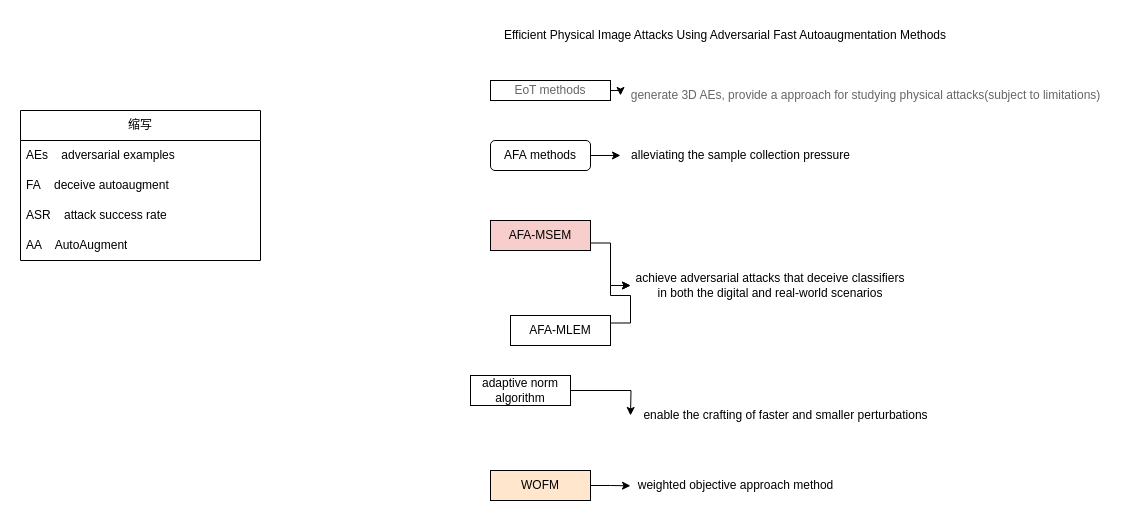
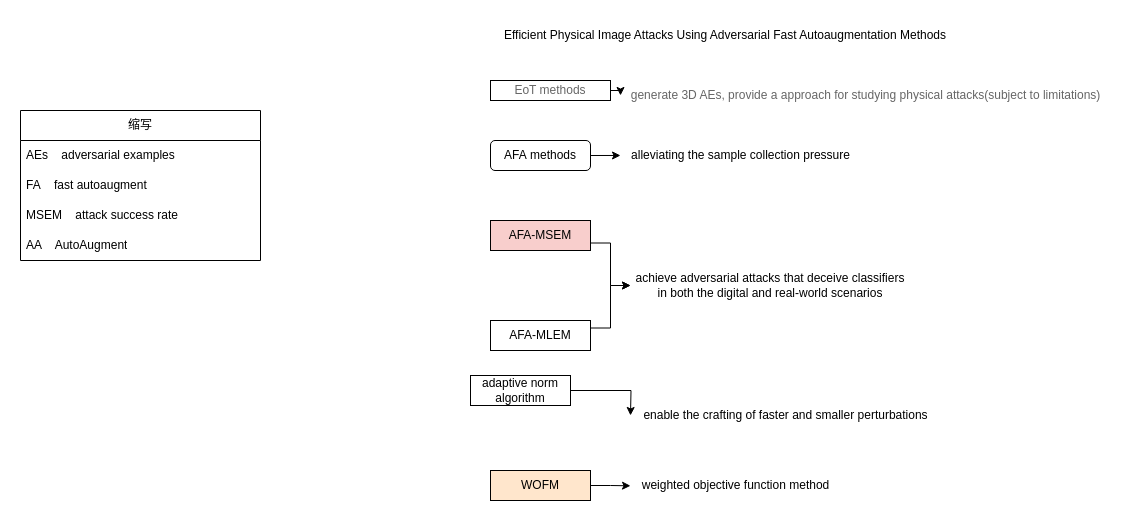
  <mxCell id="0" />
  <mxCell id="1" parent="0" />
  <mxCell id="2" value="Efficient Physical Image Attacks Using Adversarial Fast Autoaugmentation Methods" style="text;html=1;strokeColor=none;fillColor=none;align=center;verticalAlign=middle;whiteSpace=wrap;rounded=0;" parent="1" vertex="1"><mxGeometry x="450" y="20" width="550" height="30" as="geometry" /></mxCell>
  <mxCell id="3" style="edgeStyle=orthogonalEdgeStyle;rounded=0;orthogonalLoop=1;jettySize=auto;html=1;exitX=1;exitY=0.5;exitDx=0;exitDy=0;fontColor=#666666;" parent="1" source="4" edge="1"><mxGeometry relative="1" as="geometry"><mxPoint x="620" y="94.966" as="targetPoint" /></mxGeometry></mxCell>
  <mxCell id="4" value="EoT methods" style="rounded=0;whiteSpace=wrap;html=1;fontColor=#666666;" parent="1" vertex="1"><mxGeometry x="490" y="80" width="120" height="20" as="geometry" /></mxCell>
  <mxCell id="5" value="generate 3D AEs, provide a approach for studying physical attacks(subject to limitations)" style="text;html=1;align=center;verticalAlign=middle;resizable=0;points=[];autosize=1;strokeColor=none;fillColor=none;fontColor=#666666;" parent="1" vertex="1"><mxGeometry x="620" y="80" width="490" height="30" as="geometry" /></mxCell>
  <mxCell id="6" style="edgeStyle=orthogonalEdgeStyle;rounded=0;orthogonalLoop=1;jettySize=auto;html=1;exitX=1;exitY=0.5;exitDx=0;exitDy=0;" parent="1" source="7" edge="1"><mxGeometry relative="1" as="geometry"><mxPoint x="620" y="154.966" as="targetPoint" /></mxGeometry></mxCell>
  <mxCell id="7" value="AFA&amp;nbsp;methods" style="whiteSpace=wrap;html=1;rounded=1;" parent="1" vertex="1"><mxGeometry y="140" width="100" height="30" as="geometry" x="490" /></mxCell>
  <mxCell id="8" value="alleviating the sample collection pressure" style="text;html=1;align=center;verticalAlign=middle;resizable=0;points=[];autosize=1;strokeColor=none;fillColor=none;" parent="1" vertex="1"><mxGeometry x="620" y="140" width="240" height="30" as="geometry" /></mxCell>
  <mxCell id="9" style="edgeStyle=orthogonalEdgeStyle;rounded=0;orthogonalLoop=1;jettySize=auto;html=1;exitX=1;exitY=0.75;exitDx=0;exitDy=0;entryX=0;entryY=0.5;entryDx=0;entryDy=0;" parent="1" source="10" target="13" edge="1"><mxGeometry relative="1" as="geometry" /></mxCell>
  <mxCell id="10" value="AFA-MSEM" style="rounded=0;whiteSpace=wrap;html=1;fillColor=#f8cecc;" parent="1" vertex="1"><mxGeometry y="220" width="100" height="30" as="geometry" x="490" /></mxCell>
  <mxCell id="11" style="edgeStyle=orthogonalEdgeStyle;rounded=0;orthogonalLoop=1;jettySize=auto;html=1;exitX=1;exitY=0.25;exitDx=0;exitDy=0;entryX=0;entryY=0.5;entryDx=0;entryDy=0;" parent="1" source="12" target="13" edge="1"><mxGeometry relative="1" as="geometry" /></mxCell>
- <mxCell id="12" value="AFA-MLEM" style="rounded=0;whiteSpace=wrap;html=1;" parent="1" vertex="1"><mxGeometry x="510" y="315" width="100" height="30" as="geometry" /></mxCell>
+ <mxCell id="12" value="AFA-MLEM" style="rounded=0;whiteSpace=wrap;html=1;" parent="1" vertex="1"><mxGeometry y="320" width="100" height="30" as="geometry" x="490" /></mxCell>
  <mxCell id="13" value="achieve adversarial attacks that deceive classifiers in both the digital and real-world scenarios" style="text;html=1;strokeColor=none;fillColor=none;align=center;verticalAlign=middle;whiteSpace=wrap;rounded=0;" parent="1" vertex="1"><mxGeometry x="630" y="270" width="280" height="30" as="geometry" /></mxCell>
  <mxCell id="14" style="edgeStyle=orthogonalEdgeStyle;rounded=0;orthogonalLoop=1;jettySize=auto;html=1;exitX=1;exitY=0.5;exitDx=0;exitDy=0;" parent="1" source="15" edge="1"><mxGeometry relative="1" as="geometry"><mxPoint x="630" y="414.966" as="targetPoint" /></mxGeometry></mxCell>
  <mxCell id="15" value="adaptive norm algorithm" style="rounded=0;whiteSpace=wrap;html=1;" parent="1" vertex="1"><mxGeometry x="470" y="375" width="100" height="30" as="geometry" /></mxCell>
  <mxCell id="16" value="enable the crafting of faster and smaller perturbations" style="text;html=1;align=center;verticalAlign=middle;resizable=0;points=[];autosize=1;strokeColor=none;fillColor=none;" parent="1" vertex="1"><mxGeometry x="630" y="400" width="310" height="30" as="geometry" /></mxCell>
  <mxCell id="17" value="缩写" style="swimlane;fontStyle=0;childLayout=stackLayout;horizontal=1;startSize=30;horizontalStack=0;resizeParent=1;resizeParentMax=0;resizeLast=0;collapsible=1;marginBottom=0;whiteSpace=wrap;html=1;" parent="1" vertex="1"><mxGeometry x="20" y="110" width="240" height="150" as="geometry"><mxRectangle x="-390" y="150" width="60" height="30" as="alternateBounds" /></mxGeometry></mxCell>
  <mxCell id="18" value="AEs&amp;nbsp; &amp;nbsp; adversarial examples" style="text;strokeColor=none;fillColor=none;align=left;verticalAlign=middle;spacingLeft=4;spacingRight=4;overflow=hidden;points=[[0,0.5],[1,0.5]];portConstraint=eastwest;rotatable=0;whiteSpace=wrap;html=1;" parent="17" vertex="1"><mxGeometry y="30" width="240" height="30" as="geometry" /></mxCell>
- <mxCell id="19" value="FA&amp;nbsp; &amp;nbsp; deceive autoaugment" style="text;strokeColor=none;fillColor=none;align=left;verticalAlign=middle;spacingLeft=4;spacingRight=4;overflow=hidden;points=[[0,0.5],[1,0.5]];portConstraint=eastwest;rotatable=0;whiteSpace=wrap;html=1;" parent="17" vertex="1"><mxGeometry y="60" width="240" height="30" as="geometry" /></mxCell>
- <mxCell id="20" value="ASR&amp;nbsp; &amp;nbsp; attack success rate" style="text;strokeColor=none;fillColor=none;align=left;verticalAlign=middle;spacingLeft=4;spacingRight=4;overflow=hidden;points=[[0,0.5],[1,0.5]];portConstraint=eastwest;rotatable=0;whiteSpace=wrap;html=1;" parent="17" vertex="1"><mxGeometry y="90" width="240" height="30" as="geometry" /></mxCell>
+ <mxCell id="19" value="FA&amp;nbsp; &amp;nbsp; fast autoaugment" style="text;strokeColor=none;fillColor=none;align=left;verticalAlign=middle;spacingLeft=4;spacingRight=4;overflow=hidden;points=[[0,0.5],[1,0.5]];portConstraint=eastwest;rotatable=0;whiteSpace=wrap;html=1;" parent="17" vertex="1"><mxGeometry y="60" width="240" height="30" as="geometry" /></mxCell>
+ <mxCell id="20" value="MSEM&amp;nbsp; &amp;nbsp; attack success rate" style="text;strokeColor=none;fillColor=none;align=left;verticalAlign=middle;spacingLeft=4;spacingRight=4;overflow=hidden;points=[[0,0.5],[1,0.5]];portConstraint=eastwest;rotatable=0;whiteSpace=wrap;html=1;" parent="17" vertex="1"><mxGeometry y="90" width="240" height="30" as="geometry" /></mxCell>
  <mxCell id="21" value="AA&amp;nbsp; &amp;nbsp; AutoAugment" style="text;strokeColor=none;fillColor=none;align=left;verticalAlign=middle;spacingLeft=4;spacingRight=4;overflow=hidden;points=[[0,0.5],[1,0.5]];portConstraint=eastwest;rotatable=0;whiteSpace=wrap;html=1;" vertex="1" parent="17"><mxGeometry y="120" width="240" height="30" as="geometry" /></mxCell>
  <mxCell id="22" style="edgeStyle=orthogonalEdgeStyle;rounded=0;orthogonalLoop=1;jettySize=auto;html=1;exitX=1;exitY=0.5;exitDx=0;exitDy=0;" parent="1" source="23" edge="1"><mxGeometry relative="1" as="geometry"><mxPoint x="630" y="485.31" as="targetPoint" /></mxGeometry></mxCell>
  <mxCell id="23" value="WOFM" style="rounded=0;whiteSpace=wrap;html=1;fillColor=#ffe6cc;" parent="1" vertex="1"><mxGeometry y="470" width="100" height="30" as="geometry" x="490" /></mxCell>
- <mxCell id="24" value="&lt;div&gt;weighted ob&lt;span style=&quot;background-color: initial;&quot;&gt;ject&lt;/span&gt;&lt;span style=&quot;background-color: initial;&quot;&gt;ive approach method&lt;/span&gt;&lt;/div&gt;" style="text;html=1;align=center;verticalAlign=middle;resizable=0;points=[];autosize=1;strokeColor=none;fillColor=none;" parent="1" vertex="1"><mxGeometry x="630" y="470" width="210" height="30" as="geometry" /></mxCell>
+ <mxCell id="24" value="&lt;div&gt;weighted ob&lt;span style=&quot;background-color: initial;&quot;&gt;ject&lt;/span&gt;&lt;span style=&quot;background-color: initial;&quot;&gt;ive function method&lt;/span&gt;&lt;/div&gt;" style="text;html=1;align=center;verticalAlign=middle;resizable=0;points=[];autosize=1;strokeColor=none;fillColor=none;" parent="1" vertex="1"><mxGeometry x="630" y="470" width="210" height="30" as="geometry" /></mxCell>
